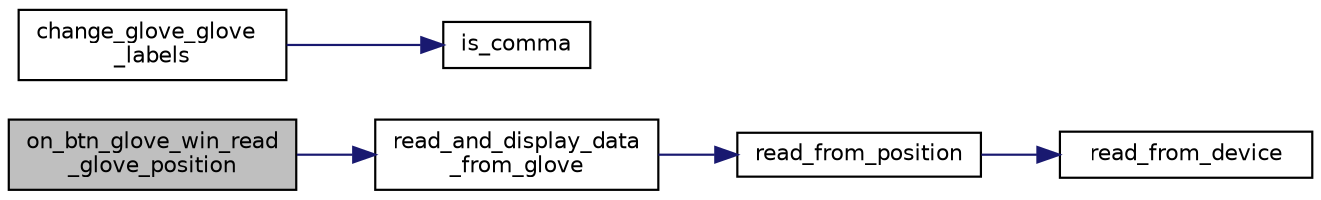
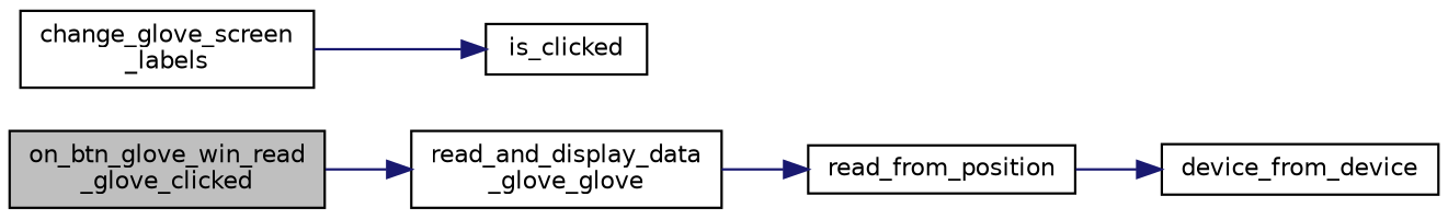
  digraph {
    rankdir=LR
    node [color=black fillcolor=white fontname=Helvetica fontsize=10 shape=record style=filled]
    edge [color=midnightblue fontname=Helvetica fontsize=10 labelfontname=Helvetica labelfontsize=10 style=solid]
-   n1 [fillcolor=grey75 fontcolor=black height=0.2 label="on_btn_glove_win_read\l_glove_position" width=0.4]
-   n2 [height=0.2 label="read_and_display_data\l_from_glove" width=0.4]
+   n1 [fillcolor=grey75 fontcolor=black height=0.2 label="on_btn_glove_win_read\l_glove_clicked" width=0.4]
+   n2 [height=0.2 label="read_and_display_data\l_glove_glove" width=0.4]
    n3 [height=0.2 label=read_from_position width=0.4]
-   n4 [height=0.2 label=read_from_device width=0.4]
-   n5 [height=0.2 label="change_glove_glove\l_labels" width=0.4]
-   n6 [height=0.2 label=is_comma width=0.4]
+   n4 [height=0.2 label=device_from_device width=0.4]
+   n5 [height=0.2 label="change_glove_screen\l_labels" width=0.4]
+   n6 [height=0.2 label=is_clicked width=0.4]
    n1 -> n2
    n2 -> n3
    n3 -> n4
    n5 -> n6
  }
